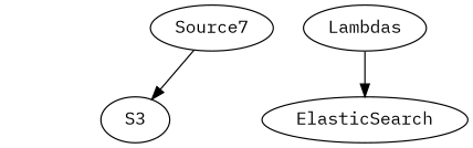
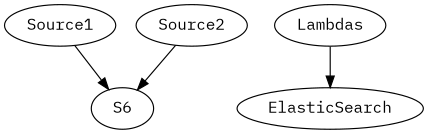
  digraph {
    fontname="IBM Plex Mono"
    node [fontname="IBM Plex Mono"]
    edge [fontname="IBM Plex Mono"]
-   S3
+   Source1
+   S3 [label=S6]
    Lambdas
    ElasticSearch
-   Source2 [label=Source7]
+   Source2
+   Source1 -> S3
    Lambdas -> ElasticSearch
    Source2 -> S3
  }
